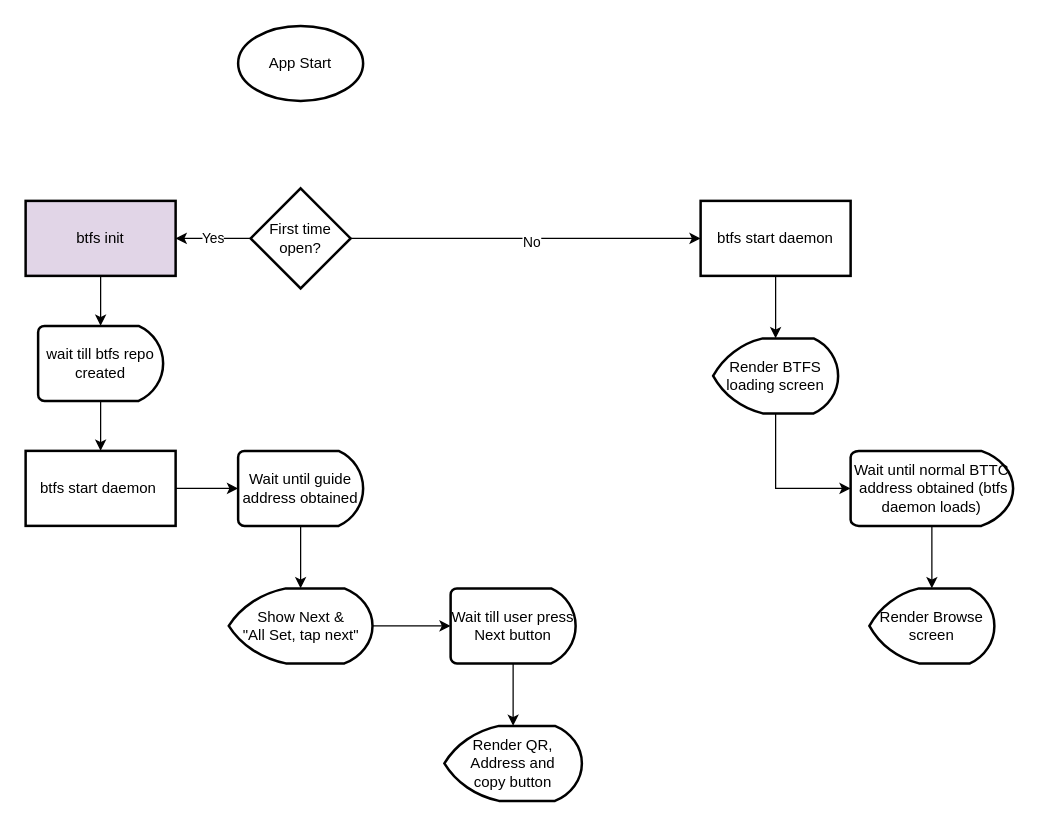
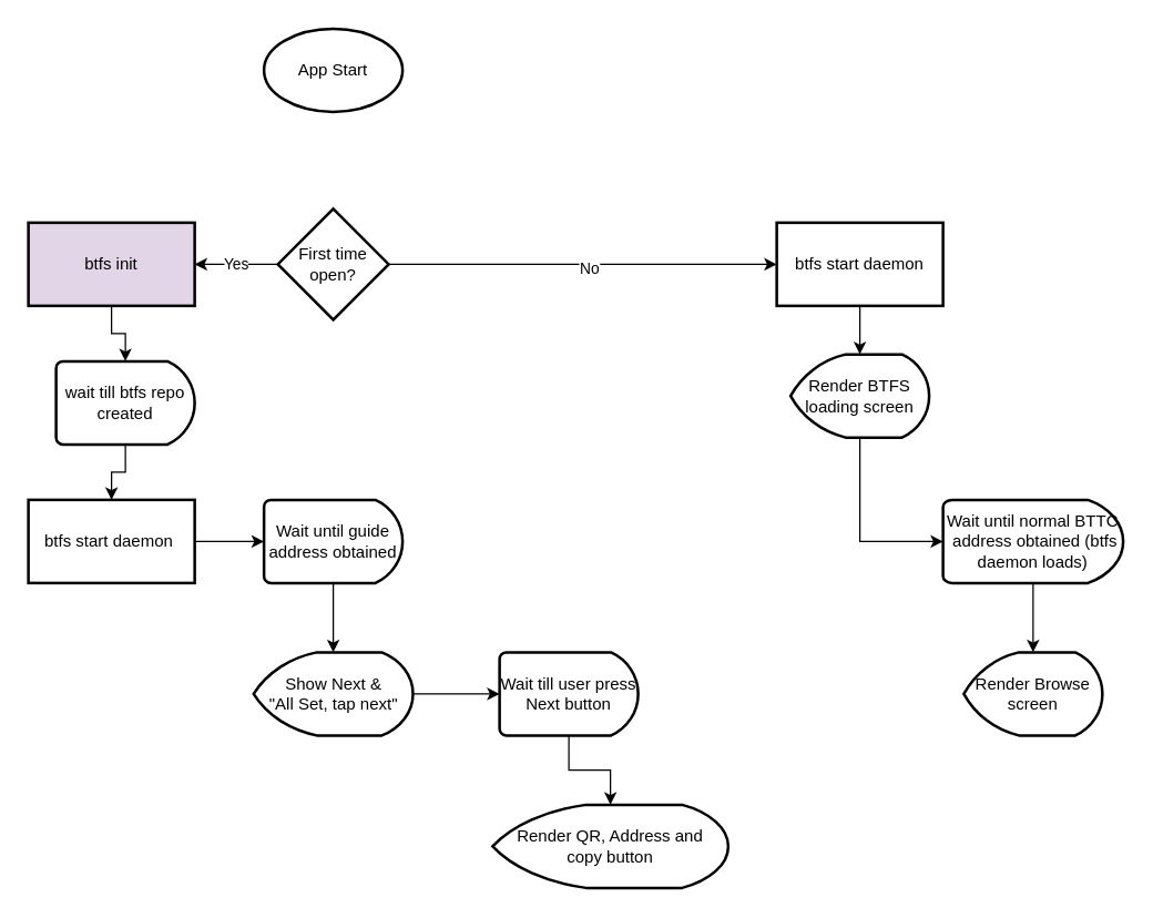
  <mxCell id="0" />
  <mxCell id="1" parent="0" />
  <mxCell id="2" value="App Start" style="strokeWidth=2;html=1;shape=mxgraph.flowchart.start_1;whiteSpace=wrap;" vertex="1" parent="1"><mxGeometry x="190" y="20" width="100" height="60" as="geometry" /></mxCell>
  <mxCell id="3" value="Yes" style="edgeStyle=orthogonalEdgeStyle;rounded=0;orthogonalLoop=1;jettySize=auto;html=1;" edge="1" parent="1" source="6" target="8"><mxGeometry relative="1" as="geometry" /></mxCell>
  <mxCell id="4" value="" style="edgeStyle=orthogonalEdgeStyle;rounded=0;orthogonalLoop=1;jettySize=auto;html=1;" edge="1" parent="1" source="6" target="21"><mxGeometry relative="1" as="geometry" /></mxCell>
  <mxCell id="5" value="No" style="edgeLabel;html=1;align=center;verticalAlign=middle;resizable=0;points=[];" vertex="1" connectable="0" parent="4"><mxGeometry x="0.029" y="-2" relative="1" as="geometry"><mxPoint as="offset" /></mxGeometry></mxCell>
  <mxCell id="6" value="First time open?" style="rhombus;whiteSpace=wrap;html=1;strokeWidth=2;" vertex="1" parent="1"><mxGeometry x="200" y="150" width="80" height="80" as="geometry" /></mxCell>
  <mxCell id="7" value="" style="edgeStyle=orthogonalEdgeStyle;rounded=0;orthogonalLoop=1;jettySize=auto;html=1;" edge="1" parent="1" source="8" target="10"><mxGeometry relative="1" as="geometry" /></mxCell>
  <mxCell id="8" value="btfs init" style="whiteSpace=wrap;html=1;strokeWidth=2;fillColor=#e1d5e7;" vertex="1" parent="1"><mxGeometry x="20" y="160" width="120" height="60" as="geometry" /></mxCell>
  <mxCell id="9" value="" style="edgeStyle=orthogonalEdgeStyle;rounded=0;orthogonalLoop=1;jettySize=auto;html=1;" edge="1" parent="1" source="10" target="12"><mxGeometry relative="1" as="geometry" /></mxCell>
- <mxCell id="10" value="wait till btfs repo created" style="strokeWidth=2;html=1;shape=mxgraph.flowchart.delay;whiteSpace=wrap;" vertex="1" parent="1"><mxGeometry x="30" y="260" width="100" height="60" as="geometry" /></mxCell>
+ <mxCell id="10" value="wait till btfs repo created" style="strokeWidth=2;html=1;shape=mxgraph.flowchart.delay;whiteSpace=wrap;" vertex="1" parent="1"><mxGeometry x="40" y="260" width="100" height="60" as="geometry" /></mxCell>
  <mxCell id="11" value="" style="edgeStyle=orthogonalEdgeStyle;rounded=0;orthogonalLoop=1;jettySize=auto;html=1;" edge="1" parent="1" source="12" target="14"><mxGeometry relative="1" as="geometry" /></mxCell>
  <mxCell id="12" value="btfs start daemon&amp;nbsp;" style="whiteSpace=wrap;html=1;strokeWidth=2;" vertex="1" parent="1"><mxGeometry x="20" y="360" width="120" height="60" as="geometry" /></mxCell>
  <mxCell id="13" value="" style="edgeStyle=orthogonalEdgeStyle;rounded=0;orthogonalLoop=1;jettySize=auto;html=1;" edge="1" parent="1" source="14" target="16"><mxGeometry relative="1" as="geometry" /></mxCell>
  <mxCell id="14" value="Wait until guide address obtained" style="strokeWidth=2;html=1;shape=mxgraph.flowchart.delay;whiteSpace=wrap;" vertex="1" parent="1"><mxGeometry x="190" y="360" width="100" height="60" as="geometry" /></mxCell>
  <mxCell id="15" style="edgeStyle=orthogonalEdgeStyle;rounded=0;orthogonalLoop=1;jettySize=auto;html=1;entryX=0;entryY=0.5;entryDx=0;entryDy=0;entryPerimeter=0;" edge="1" parent="1" source="16" target="19"><mxGeometry relative="1" as="geometry" /></mxCell>
  <mxCell id="16" value="Show Next &amp;amp; &lt;br&gt;&quot;All Set, tap next&quot;" style="strokeWidth=2;html=1;shape=mxgraph.flowchart.display;whiteSpace=wrap;" vertex="1" parent="1"><mxGeometry x="182.5" y="470" width="115" height="60" as="geometry" /></mxCell>
- <mxCell id="17" value="Render QR, Address and &lt;br&gt;copy button" style="strokeWidth=2;html=1;shape=mxgraph.flowchart.display;whiteSpace=wrap;" vertex="1" parent="1"><mxGeometry x="355" y="580" width="110" height="60" as="geometry" /></mxCell>
+ <mxCell id="17" value="Render QR, Address and &lt;br&gt;copy button" style="strokeWidth=2;html=1;shape=mxgraph.flowchart.display;whiteSpace=wrap;" vertex="1" parent="1"><mxGeometry x="355" y="580" width="170" height="60" as="geometry" /></mxCell>
  <mxCell id="18" style="edgeStyle=orthogonalEdgeStyle;rounded=0;orthogonalLoop=1;jettySize=auto;html=1;" edge="1" parent="1" source="19" target="17"><mxGeometry relative="1" as="geometry" /></mxCell>
  <mxCell id="19" value="Wait till user press Next button" style="strokeWidth=2;html=1;shape=mxgraph.flowchart.delay;whiteSpace=wrap;" vertex="1" parent="1"><mxGeometry x="360" y="470" width="100" height="60" as="geometry" /></mxCell>
  <mxCell id="20" style="edgeStyle=orthogonalEdgeStyle;rounded=0;orthogonalLoop=1;jettySize=auto;html=1;entryX=0.5;entryY=0;entryDx=0;entryDy=0;entryPerimeter=0;" edge="1" parent="1" source="21" target="25"><mxGeometry relative="1" as="geometry" /></mxCell>
  <mxCell id="21" value="btfs start daemon" style="whiteSpace=wrap;html=1;strokeWidth=2;" vertex="1" parent="1"><mxGeometry x="560" y="160" width="120" height="60" as="geometry" /></mxCell>
  <mxCell id="22" style="edgeStyle=orthogonalEdgeStyle;rounded=0;orthogonalLoop=1;jettySize=auto;html=1;entryX=0.5;entryY=0;entryDx=0;entryDy=0;entryPerimeter=0;" edge="1" parent="1" source="23" target="26"><mxGeometry relative="1" as="geometry" /></mxCell>
  <mxCell id="23" value="Wait until normal BTTC &amp;nbsp;address obtained (btfs daemon loads)" style="strokeWidth=2;html=1;shape=mxgraph.flowchart.delay;whiteSpace=wrap;" vertex="1" parent="1"><mxGeometry x="680" y="360" width="130" height="60" as="geometry" /></mxCell>
  <mxCell id="24" style="edgeStyle=orthogonalEdgeStyle;rounded=0;orthogonalLoop=1;jettySize=auto;html=1;exitX=0.5;exitY=1;exitDx=0;exitDy=0;exitPerimeter=0;entryX=0;entryY=0.5;entryDx=0;entryDy=0;entryPerimeter=0;" edge="1" parent="1" source="25" target="23"><mxGeometry relative="1" as="geometry" /></mxCell>
- <mxCell id="25" value="Render BTFS loading screen" style="strokeWidth=2;html=1;shape=mxgraph.flowchart.display;whiteSpace=wrap;" vertex="1" parent="1"><mxGeometry x="570" y="270" width="100" height="60" as="geometry" /></mxCell>
+ <mxCell id="25" value="Render BTFS loading screen" style="strokeWidth=2;html=1;shape=mxgraph.flowchart.display;whiteSpace=wrap;" vertex="1" parent="1"><mxGeometry x="570" y="255" width="100" height="60" as="geometry" /></mxCell>
  <mxCell id="26" value="Render Browse screen" style="strokeWidth=2;html=1;shape=mxgraph.flowchart.display;whiteSpace=wrap;" vertex="1" parent="1"><mxGeometry x="695" y="470" width="100" height="60" as="geometry" /></mxCell>
